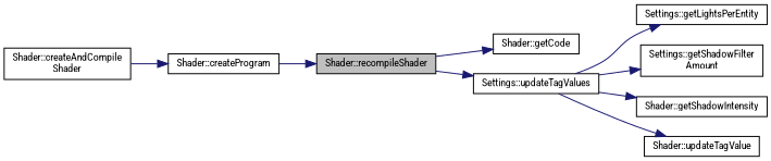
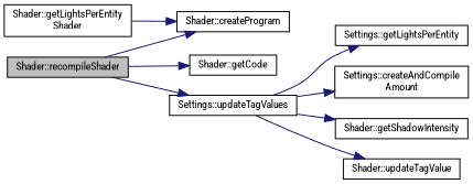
  digraph {
    fontname="Roboto Condensed"
    rankdir=LR
    node [color=black fillcolor=white fontname="Roboto Condensed" fontsize=10 shape=record style=filled]
    edge [color=midnightblue fontname="Roboto Condensed" fontsize=10 labelfontname=Helvetica labelfontsize=10 style=solid]
    n1 [fillcolor=grey75 fontcolor=black height=0.2 label="Shader::recompileShader" width=0.4]
    n2 [height=0.2 label="Shader::createProgram" width=0.4]
    n3 [height=0.2 label="Shader::getCode" width=0.4]
    n4 [height=0.2 label="Settings::updateTagValues" width=0.4]
    n5 [height=0.2 label="Settings::getLightsPerEntity" width=0.4]
-   n6 [height=0.2 label="Settings::getShadowFilter\lAmount" width=0.4]
+   n6 [height=0.2 label="Settings::createAndCompile\lAmount" width=0.4]
    n7 [height=0.2 label="Shader::getShadowIntensity" width=0.4]
    n8 [height=0.2 label="Shader::updateTagValue" width=0.4]
-   n9 [height=0.2 label="Shader::createAndCompile\lShader" width=0.4]
-   n2 -> n1
+   n9 [height=0.2 label="Shader::getLightsPerEntity\lShader" width=0.4]
+   n1 -> n2
    n1 -> n3
    n1 -> n4
    n4 -> n5
    n4 -> n6
    n4 -> n7
    n4 -> n8
    n9 -> n2
  }
